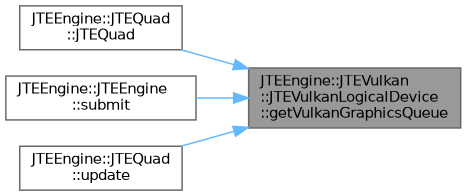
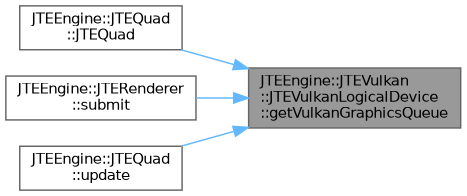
  digraph {
    rankdir=RL
    node [color=grey40 fillcolor=white fontname=Helvetica fontsize=10 shape=box style=filled]
    edge [color=steelblue1 dir=back fontname=Helvetica fontsize=10 labelfontname=Helvetica labelfontsize=10 style=solid]
    n1 [color=gray40 fillcolor=grey60 fontcolor=black height=0.2 label="JTEEngine::JTEVulkan\l::JTEVulkanLogicalDevice\l::getVulkanGraphicsQueue" width=0.4]
    n2 [height=0.2 label="JTEEngine::JTEQuad\l::JTEQuad" width=0.4]
-   n3 [height=0.2 label="JTEEngine::JTEEngine\l::submit" width=0.4]
+   n3 [height=0.2 label="JTEEngine::JTERenderer\l::submit" width=0.4]
    n4 [height=0.2 label="JTEEngine::JTEQuad\l::update" width=0.4]
    n1 -> n2
    n1 -> n3
    n1 -> n4
  }
